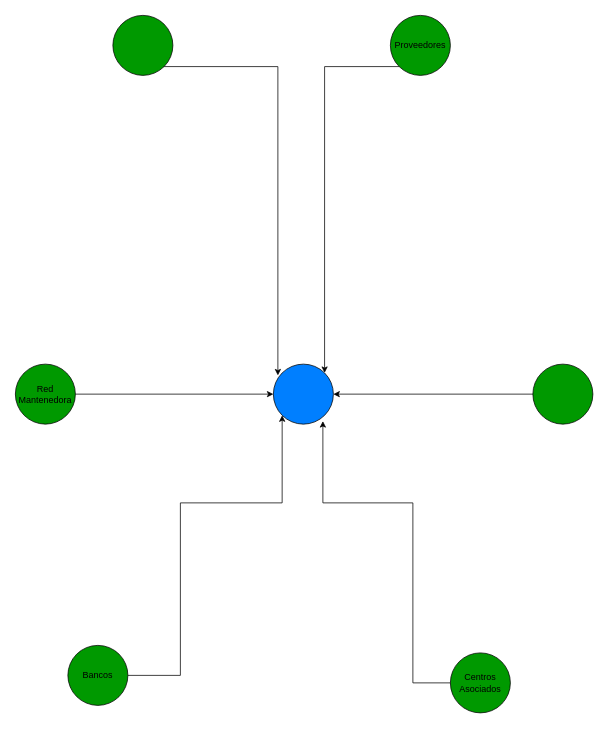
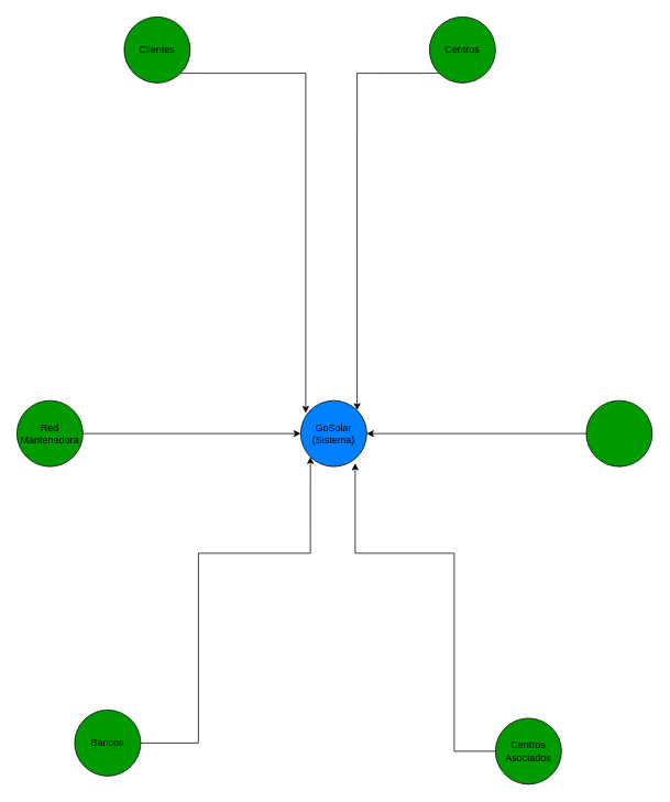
  <mxCell id="0" />
  <mxCell id="1" parent="0" />
  <mxCell id="2" value="" style="ellipse;whiteSpace=wrap;html=1;aspect=fixed;fillColor=#007FFF;" vertex="1" parent="1"><mxGeometry x="364" y="485" width="80" height="80" as="geometry" /></mxCell>
  <mxCell id="3" value="" style="ellipse;whiteSpace=wrap;html=1;aspect=fixed;fillColor=#009900;" vertex="1" parent="1"><mxGeometry x="600" y="870" width="80" height="80" as="geometry" /></mxCell>
  <mxCell id="4" style="edgeStyle=orthogonalEdgeStyle;rounded=0;orthogonalLoop=1;jettySize=auto;html=1;exitX=1;exitY=0.5;exitDx=0;exitDy=0;entryX=0;entryY=1;entryDx=0;entryDy=0;" edge="1" parent="1" source="5" target="2"><mxGeometry relative="1" as="geometry"><Array as="points"><mxPoint x="240" y="670" /><mxPoint x="376" y="670" /></Array></mxGeometry></mxCell>
  <mxCell id="5" value="" style="ellipse;whiteSpace=wrap;html=1;aspect=fixed;fillColor=#009900;" vertex="1" parent="1"><mxGeometry x="90" y="860" width="80" height="80" as="geometry" /></mxCell>
  <mxCell id="6" value="" style="ellipse;whiteSpace=wrap;html=1;aspect=fixed;fillColor=#009900;" vertex="1" parent="1"><mxGeometry x="150" y="20" width="80" height="80" as="geometry" /></mxCell>
  <mxCell id="7" style="edgeStyle=orthogonalEdgeStyle;rounded=0;orthogonalLoop=1;jettySize=auto;html=1;exitX=0;exitY=1;exitDx=0;exitDy=0;entryX=1;entryY=0;entryDx=0;entryDy=0;" edge="1" parent="1" source="8" target="2"><mxGeometry relative="1" as="geometry" /></mxCell>
  <mxCell id="8" value="" style="ellipse;whiteSpace=wrap;html=1;aspect=fixed;fillColor=#009900;" vertex="1" parent="1"><mxGeometry x="520" y="20" width="80" height="80" as="geometry" /></mxCell>
  <mxCell id="9" style="edgeStyle=orthogonalEdgeStyle;rounded=0;orthogonalLoop=1;jettySize=auto;html=1;exitX=1;exitY=0.5;exitDx=0;exitDy=0;entryX=0;entryY=0.5;entryDx=0;entryDy=0;" edge="1" parent="1" source="10" target="2"><mxGeometry relative="1" as="geometry" /></mxCell>
  <mxCell id="10" value="" style="ellipse;whiteSpace=wrap;html=1;aspect=fixed;fillColor=#009900;" vertex="1" parent="1"><mxGeometry x="20" y="485" width="80" height="80" as="geometry" /></mxCell>
  <mxCell id="11" style="edgeStyle=orthogonalEdgeStyle;rounded=0;orthogonalLoop=1;jettySize=auto;html=1;exitX=0;exitY=0.5;exitDx=0;exitDy=0;entryX=1;entryY=0.5;entryDx=0;entryDy=0;" edge="1" parent="1" source="12" target="2"><mxGeometry relative="1" as="geometry" /></mxCell>
  <mxCell id="12" value="" style="ellipse;whiteSpace=wrap;html=1;aspect=fixed;fillColor=#009900;" vertex="1" parent="1"><mxGeometry x="710" y="485" width="80" height="80" as="geometry" /></mxCell>
  <mxCell id="13" style="edgeStyle=orthogonalEdgeStyle;rounded=0;orthogonalLoop=1;jettySize=auto;html=1;exitX=1;exitY=1;exitDx=0;exitDy=0;entryX=0.075;entryY=0.188;entryDx=0;entryDy=0;entryPerimeter=0;" edge="1" parent="1" source="6" target="2"><mxGeometry relative="1" as="geometry" /></mxCell>
  <mxCell id="14" style="edgeStyle=orthogonalEdgeStyle;rounded=0;orthogonalLoop=1;jettySize=auto;html=1;exitX=0;exitY=0.5;exitDx=0;exitDy=0;entryX=0.825;entryY=0.95;entryDx=0;entryDy=0;entryPerimeter=0;" edge="1" parent="1" source="3" target="2"><mxGeometry relative="1" as="geometry"><Array as="points"><mxPoint x="550" y="910" /><mxPoint x="550" y="670" /><mxPoint x="430" y="670" /></Array></mxGeometry></mxCell>
- <mxCell id="17" value="Proveedores" style="text;html=1;align=center;verticalAlign=middle;whiteSpace=wrap;rounded=0;" vertex="1" parent="1"><mxGeometry x="530" y="45" width="60" height="30" as="geometry" /></mxCell>
+ <mxCell id="15" value="&lt;div&gt;GoSolar&lt;/div&gt;&lt;div&gt;(Sistema)&lt;br&gt;&lt;/div&gt;" style="text;html=1;align=center;verticalAlign=middle;whiteSpace=wrap;rounded=0;" vertex="1" parent="1"><mxGeometry x="374" y="510" width="60" height="30" as="geometry" /></mxCell>
+ <mxCell id="16" value="&lt;div&gt;Clientes&lt;/div&gt;" style="text;html=1;align=center;verticalAlign=middle;whiteSpace=wrap;rounded=0;" vertex="1" parent="1"><mxGeometry x="160" y="45" width="60" height="30" as="geometry" /></mxCell>
+ <mxCell id="17" value="Centros" style="text;html=1;align=center;verticalAlign=middle;whiteSpace=wrap;rounded=0;" vertex="1" parent="1"><mxGeometry x="530" y="45" width="60" height="30" as="geometry" /></mxCell>
  <mxCell id="18" value="&lt;div&gt;Red&lt;/div&gt;&lt;div&gt;Mantenedora&lt;br&gt;&lt;/div&gt;" style="text;html=1;align=center;verticalAlign=middle;whiteSpace=wrap;rounded=0;" vertex="1" parent="1"><mxGeometry x="30" y="510" width="60" height="30" as="geometry" /></mxCell>
  <mxCell id="19" value="Bancos" style="text;html=1;align=center;verticalAlign=middle;whiteSpace=wrap;rounded=0;" vertex="1" parent="1"><mxGeometry x="100" y="885" width="60" height="30" as="geometry" /></mxCell>
  <mxCell id="20" value="&lt;div&gt;Centros &lt;br&gt;&lt;/div&gt;&lt;div&gt;Asociados&lt;br&gt;&lt;/div&gt;" style="text;html=1;align=center;verticalAlign=middle;whiteSpace=wrap;rounded=0;" vertex="1" parent="1"><mxGeometry x="610" y="895" width="60" height="30" as="geometry" /></mxCell>
